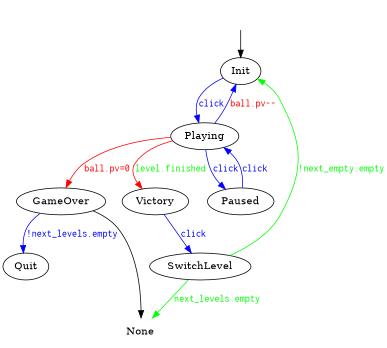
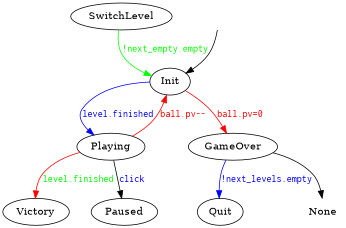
  digraph {
    rankdir=TB
    edge [color=blue fontcolor=blue fontname=Courier]
    Init
    Playing
    GameOver
    Victory
    Paused
    Quit
    None [shape=none]
    SwitchLevel
    "" [shape=none]
-   Init -> Playing [label=click]
-   Playing -> Init [fontcolor=red label="ball.pv--"]
-   Playing -> GameOver [color=red fontcolor=red label="ball.pv=0"]
+   Init -> Playing [label="level.finished"]
+   Playing -> Init [color=red fontcolor=red label="ball.pv--"]
+   Init -> GameOver [color=red fontcolor=red label="ball.pv=0"]
    Playing -> Victory [color=red fontcolor=green label="level.finished"]
-   Playing -> Paused [label=click]
+   Playing -> Paused [color=black label=click]
    GameOver -> Quit [label="!next_levels.empty"]
    GameOver -> None [color="" fontcolor=""]
-   Victory -> SwitchLevel [label=click]
-   Paused -> Playing [label=click]
    SwitchLevel -> Init [color=green fontcolor=green label="!next_empty.empty"]
-   SwitchLevel -> None [color=green fontcolor=green label="next_levels.empty"]
    "" -> Init [color="" fontcolor=""]
  }
